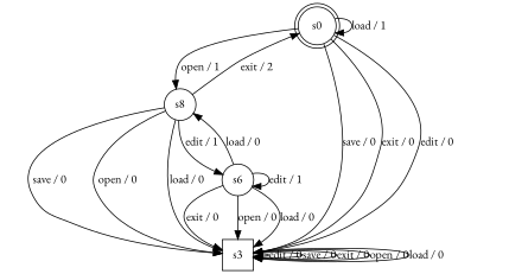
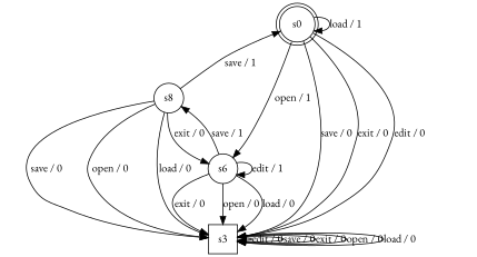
  digraph {
    fontname="EB Garamond"
    node [fontname="EB Garamond" shape=circle]
    edge [fontname="EB Garamond"]
    n1 [isInitial=True label=s0 shape=doublecircle]
    n2 [label=s8]
    n3 [label=s3 shape=square]
    n4 [label=s6]
    n1 -> n1 [label="load / 1"]
-   n1 -> n2 [label="open / 1"]
+   n1 -> n4 [label="open / 1"]
    n1 -> n3 [label="save / 0"]
    n1 -> n3 [label="exit / 0"]
    n1 -> n3 [label="edit / 0"]
-   n2 -> n1 [label="exit / 2"]
+   n2 -> n1 [label="save / 1"]
    n2 -> n3 [label="save / 0"]
    n2 -> n3 [label="open / 0"]
    n2 -> n3 [label="load / 0"]
-   n2 -> n4 [label="edit / 1"]
+   n2 -> n4 [label="exit / 0"]
    n3 -> n3 [label="edit / 0"]
    n3 -> n3 [label="save / 0"]
    n3 -> n3 [label="exit / 0"]
    n3 -> n3 [label="open / 0"]
    n3 -> n3 [label="load / 0"]
-   n4 -> n2 [label="load / 0"]
+   n4 -> n2 [label="save / 1"]
    n4 -> n3 [label="exit / 0"]
    n4 -> n3 [label="open / 0"]
    n4 -> n3 [label="load / 0"]
    n4 -> n4 [label="edit / 1"]
  }
